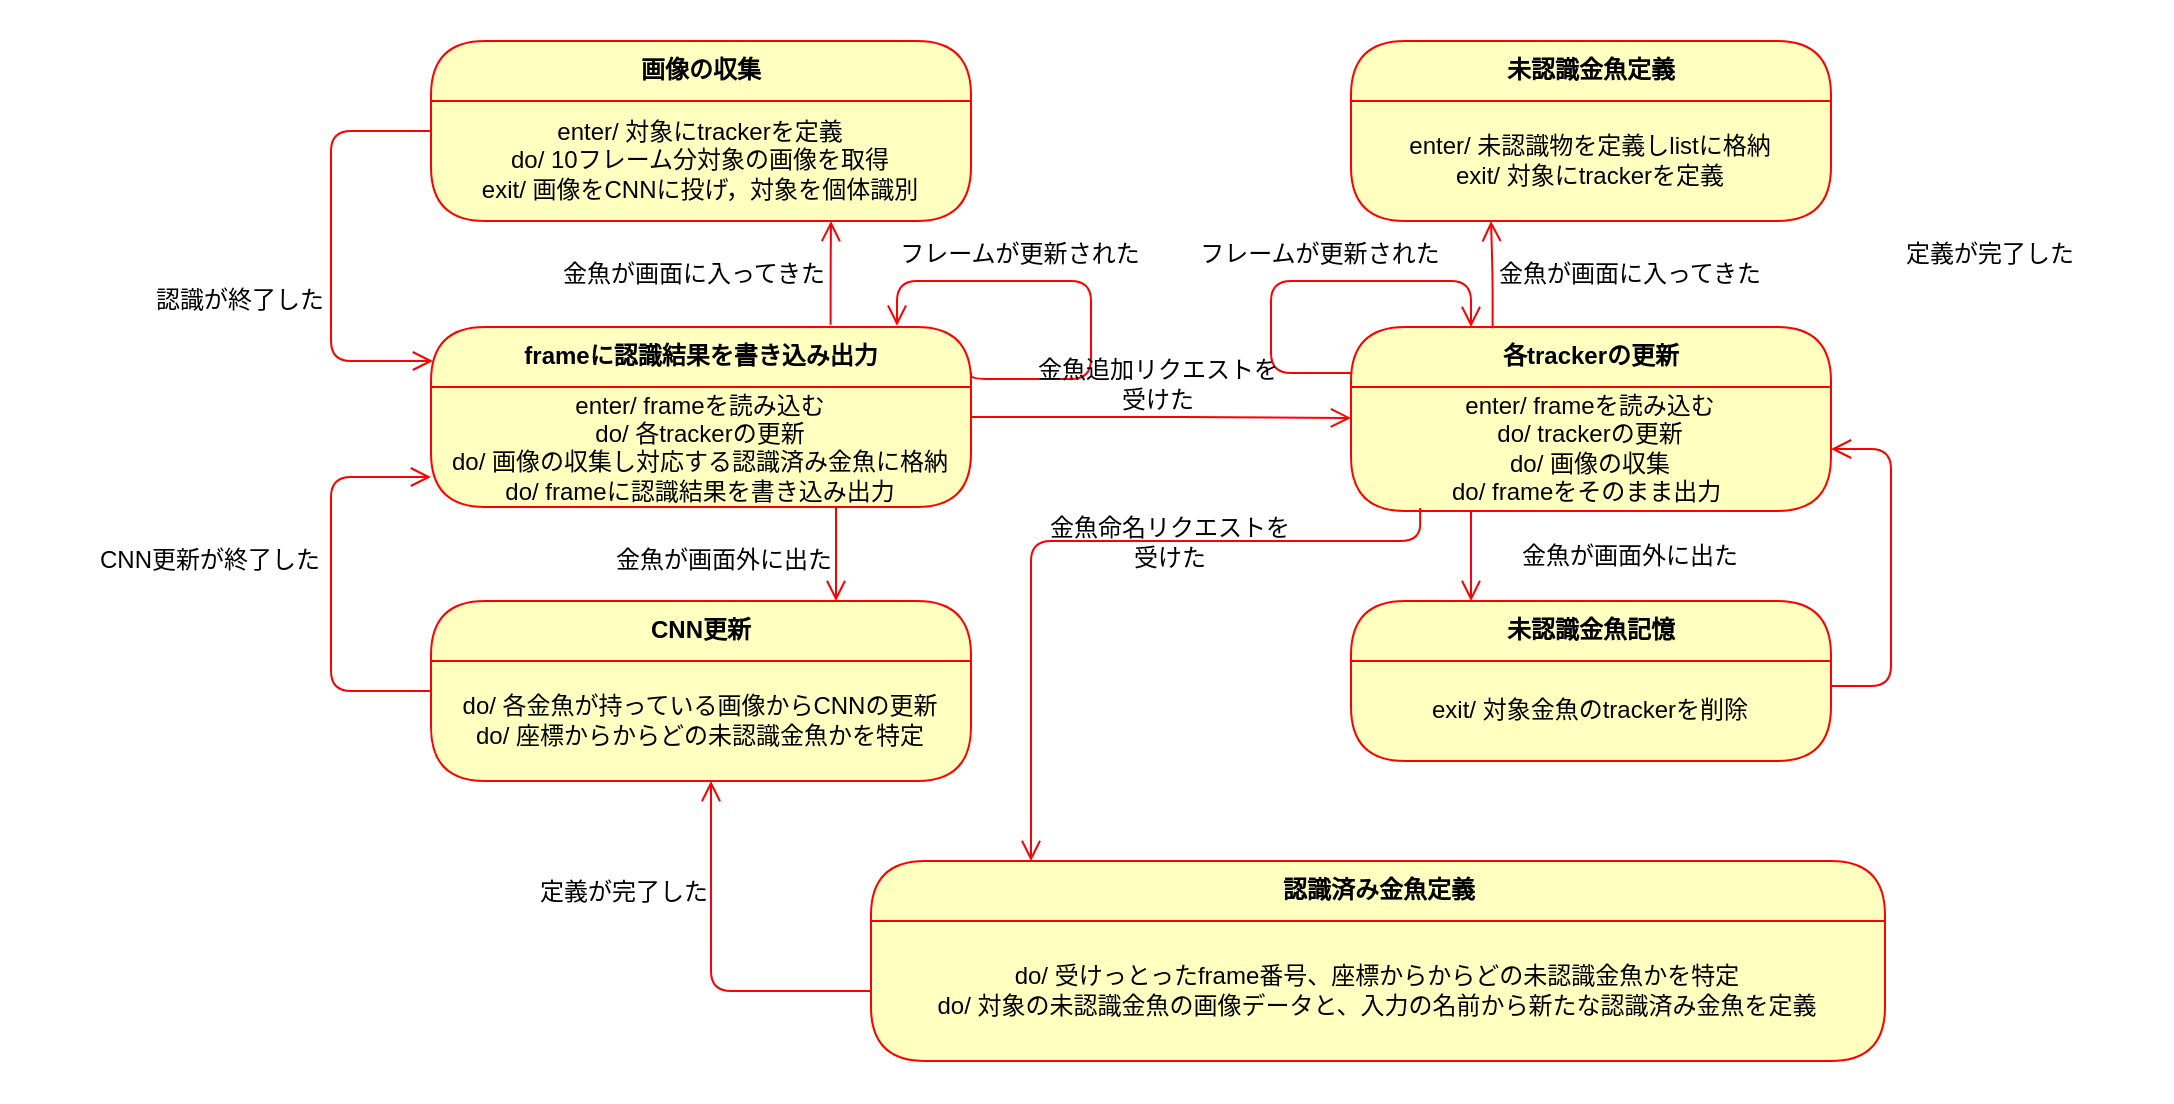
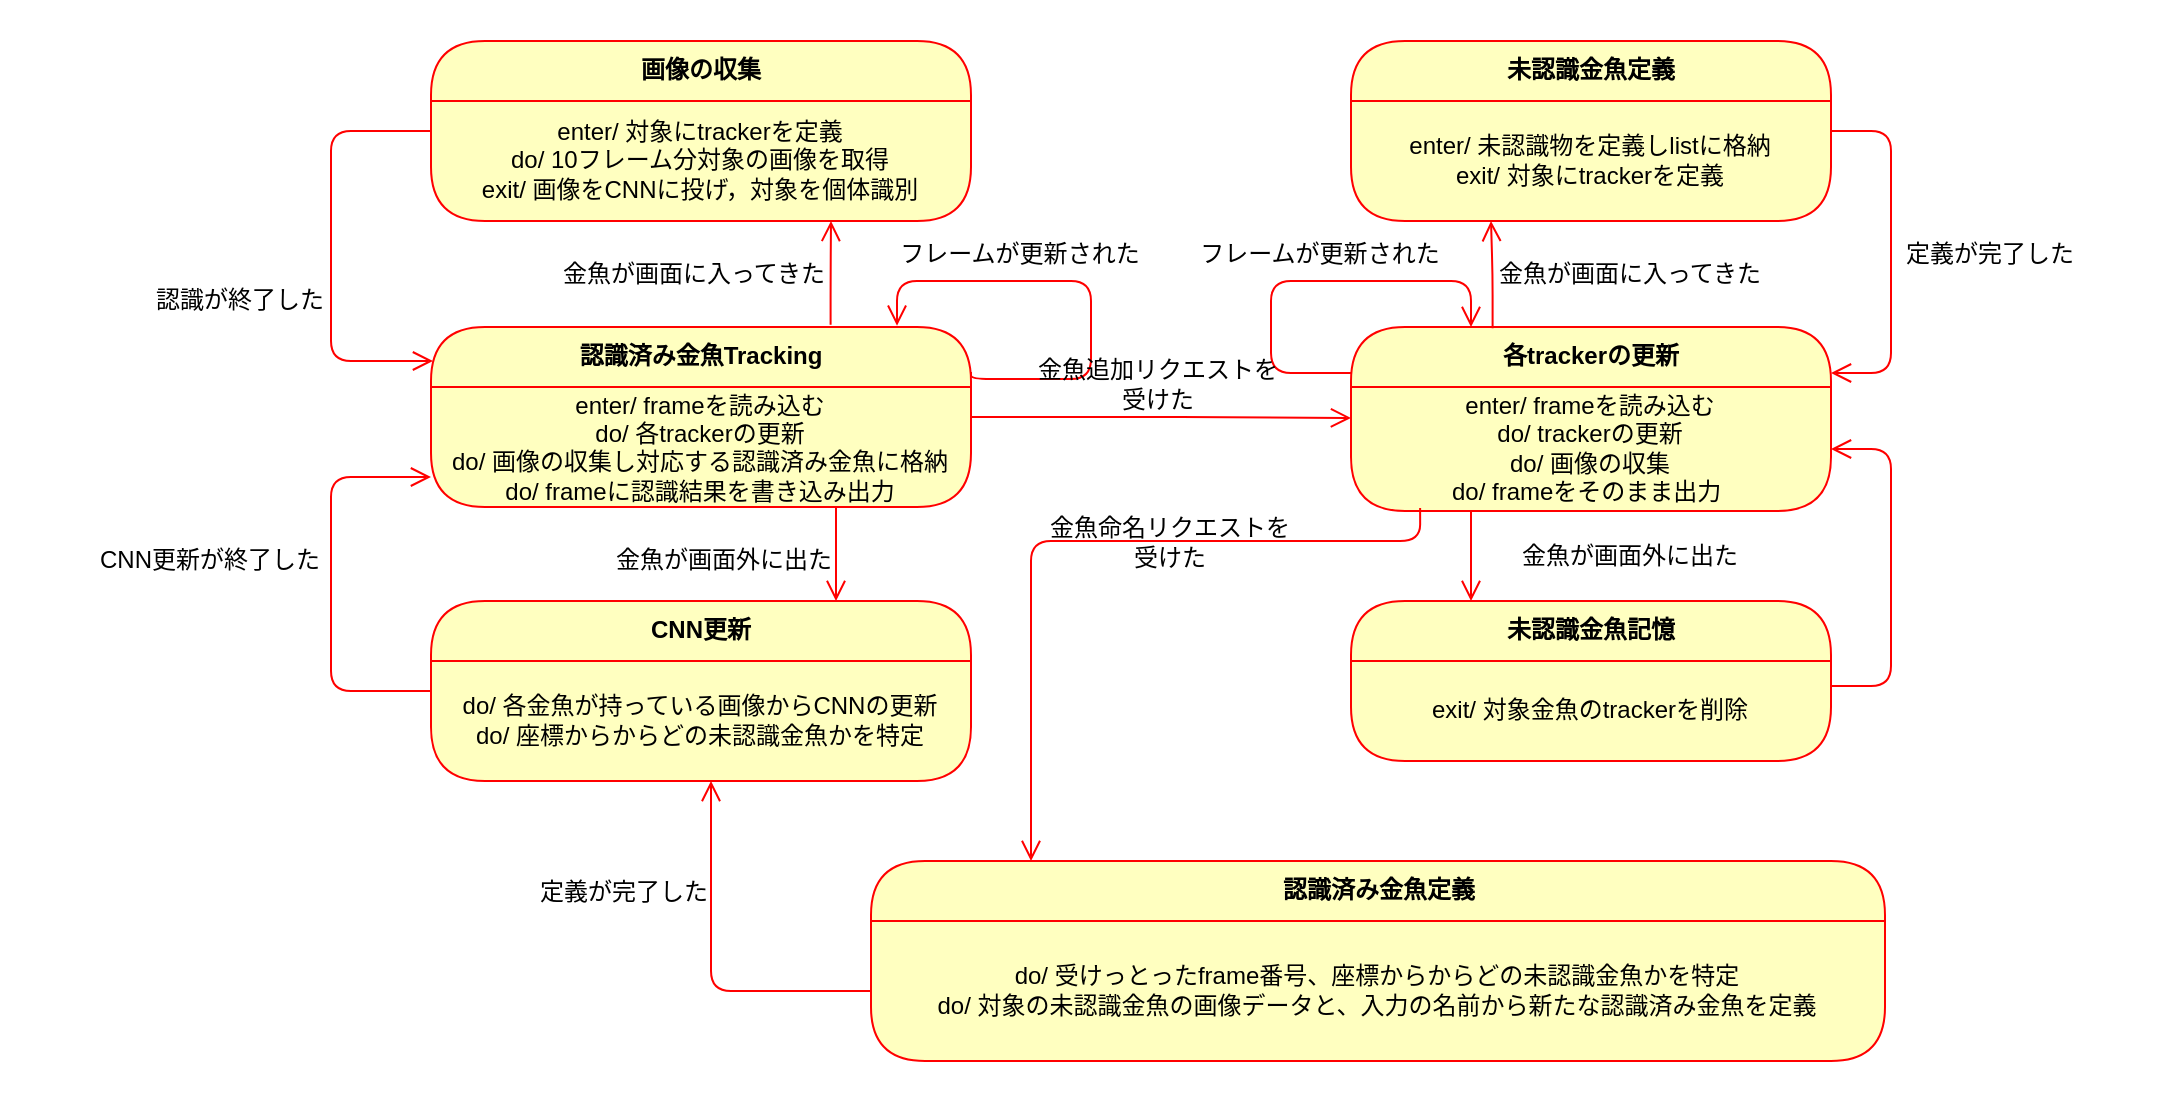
  <mxCell id="0" />
  <mxCell id="1" parent="0" />
- <mxCell id="2" value="frameに認識結果を書き込み出力" style="swimlane;html=1;fontStyle=1;align=center;verticalAlign=middle;childLayout=stackLayout;horizontal=1;startSize=30;horizontalStack=0;resizeParent=0;resizeLast=1;container=0;fontColor=#000000;collapsible=0;rounded=1;arcSize=30;strokeColor=#ff0000;fillColor=#ffffc0;swimlaneFillColor=#ffffc0;" parent="1" vertex="1"><mxGeometry x="215" y="163" width="270" height="90" as="geometry" /></mxCell>
+ <mxCell id="2" value="認識済み金魚Tracking" style="swimlane;html=1;fontStyle=1;align=center;verticalAlign=middle;childLayout=stackLayout;horizontal=1;startSize=30;horizontalStack=0;resizeParent=0;resizeLast=1;container=0;fontColor=#000000;collapsible=0;rounded=1;arcSize=30;strokeColor=#ff0000;fillColor=#ffffc0;swimlaneFillColor=#ffffc0;" parent="1" vertex="1"><mxGeometry x="215" y="163" width="270" height="90" as="geometry" /></mxCell>
  <mxCell id="3" value="enter/ frameを読み込む&lt;br&gt;do/ 各trackerの更新&lt;br&gt;do/ 画像の収集し対応する認識済み金魚に格納&lt;br&gt;do/ frameに認識結果を書き込み出力" style="text;html=1;strokeColor=none;fillColor=none;align=center;verticalAlign=middle;spacingLeft=4;spacingRight=4;whiteSpace=wrap;overflow=hidden;rotatable=0;fontColor=#000000;" parent="2" vertex="1"><mxGeometry y="30" width="270" height="60" as="geometry" /></mxCell>
  <mxCell id="4" value="enter/ frameを読み込む&lt;br&gt;do/ 各trackerの更新&lt;br&gt;do/ 画像の収集&lt;br&gt;do/frameに認識結果を書き込み出力" style="text;html=1;strokeColor=none;fillColor=none;align=center;verticalAlign=middle;spacingLeft=4;spacingRight=4;whiteSpace=wrap;overflow=hidden;rotatable=0;fontColor=#000000;" parent="2" vertex="1"><mxGeometry y="90" width="270" as="geometry" /></mxCell>
  <mxCell id="5" value="" style="edgeStyle=orthogonalEdgeStyle;html=1;verticalAlign=bottom;endArrow=open;endSize=8;strokeColor=#ff0000;entryX=0.75;entryY=0;entryDx=0;entryDy=0;exitX=0.75;exitY=1;exitDx=0;exitDy=0;" parent="1" source="3" edge="1" target="6"><mxGeometry relative="1" as="geometry"><mxPoint x="375" y="300" as="targetPoint" /></mxGeometry></mxCell>
  <mxCell id="6" value="CNN更新" style="swimlane;html=1;fontStyle=1;align=center;verticalAlign=middle;childLayout=stackLayout;horizontal=1;startSize=30;horizontalStack=0;resizeParent=0;resizeLast=1;container=0;fontColor=#000000;collapsible=0;rounded=1;arcSize=30;strokeColor=#ff0000;fillColor=#ffffc0;swimlaneFillColor=#ffffc0;" parent="1" vertex="1"><mxGeometry x="215" y="300" width="270" height="90" as="geometry" /></mxCell>
  <mxCell id="7" value="do/ 各金魚が持っている画像からCNNの更新&lt;br&gt;do/ 座標からからどの未認識金魚かを特定" style="text;html=1;strokeColor=none;fillColor=none;align=center;verticalAlign=middle;spacingLeft=4;spacingRight=4;whiteSpace=wrap;overflow=hidden;rotatable=0;fontColor=#000000;" parent="6" vertex="1"><mxGeometry y="30" width="270" height="60" as="geometry" /></mxCell>
  <mxCell id="8" value="" style="edgeStyle=orthogonalEdgeStyle;html=1;verticalAlign=bottom;endArrow=open;endSize=8;strokeColor=#ff0000;entryX=0;entryY=0.75;entryDx=0;entryDy=0;exitX=0;exitY=0.25;exitDx=0;exitDy=0;" parent="1" source="7" target="3" edge="1"><mxGeometry relative="1" as="geometry"><mxPoint x="375" y="450" as="targetPoint" /><Array as="points"><mxPoint x="165" y="345" /><mxPoint x="165" y="238" /></Array></mxGeometry></mxCell>
  <mxCell id="9" value="画像の収集" style="swimlane;html=1;fontStyle=1;align=center;verticalAlign=middle;childLayout=stackLayout;horizontal=1;startSize=30;horizontalStack=0;resizeParent=0;resizeLast=1;container=0;fontColor=#000000;collapsible=0;rounded=1;arcSize=30;strokeColor=#ff0000;fillColor=#ffffc0;swimlaneFillColor=#ffffc0;" parent="1" vertex="1"><mxGeometry x="215" y="20" width="270" height="90" as="geometry" /></mxCell>
  <mxCell id="10" value="enter/ 対象にtrackerを定義&lt;br&gt;do/ 10フレーム分対象の画像を取得&lt;br&gt;exit/ 画像をCNNに投げ，対象を個体識別" style="text;html=1;strokeColor=none;fillColor=none;align=center;verticalAlign=middle;spacingLeft=4;spacingRight=4;whiteSpace=wrap;overflow=hidden;rotatable=0;fontColor=#000000;" parent="9" vertex="1"><mxGeometry y="30" width="270" height="60" as="geometry" /></mxCell>
  <mxCell id="11" value="" style="edgeStyle=orthogonalEdgeStyle;html=1;verticalAlign=bottom;endArrow=open;endSize=8;strokeColor=#ff0000;exitX=0;exitY=0.25;exitDx=0;exitDy=0;" parent="1" source="10" edge="1"><mxGeometry relative="1" as="geometry"><mxPoint x="216" y="180" as="targetPoint" /><Array as="points"><mxPoint x="165" y="65" /><mxPoint x="165" y="180" /></Array></mxGeometry></mxCell>
  <mxCell id="12" value="各trackerの更新" style="swimlane;html=1;fontStyle=1;align=center;verticalAlign=middle;childLayout=stackLayout;horizontal=1;startSize=30;horizontalStack=0;resizeParent=0;resizeLast=1;container=0;fontColor=#000000;collapsible=0;rounded=1;arcSize=30;strokeColor=#ff0000;fillColor=#ffffc0;swimlaneFillColor=#ffffc0;" parent="1" vertex="1"><mxGeometry x="675" y="163" width="240" height="92" as="geometry" /></mxCell>
  <mxCell id="13" value="Subtitle" style="text;html=1;strokeColor=none;fillColor=none;align=center;verticalAlign=middle;spacingLeft=4;spacingRight=4;whiteSpace=wrap;overflow=hidden;rotatable=0;fontColor=#000000;" parent="12" vertex="1"><mxGeometry y="30" width="240" as="geometry" /></mxCell>
  <mxCell id="14" value="enter/ frameを読み込む&lt;br&gt;do/ trackerの更新&lt;br&gt;do/ 画像の収集&lt;br&gt;do/ frameをそのまま出力&amp;nbsp;" style="text;html=1;strokeColor=none;fillColor=none;align=center;verticalAlign=middle;spacingLeft=4;spacingRight=4;whiteSpace=wrap;overflow=hidden;rotatable=0;fontColor=#000000;" parent="12" vertex="1"><mxGeometry y="30" width="240" height="62" as="geometry" /></mxCell>
  <mxCell id="15" value="" style="edgeStyle=orthogonalEdgeStyle;html=1;verticalAlign=bottom;endArrow=open;endSize=8;strokeColor=#ff0000;exitX=0.74;exitY=-0.013;exitDx=0;exitDy=0;exitPerimeter=0;" parent="1" source="2" edge="1"><mxGeometry relative="1" as="geometry"><mxPoint x="415" y="110" as="targetPoint" /><mxPoint x="405" y="163" as="sourcePoint" /><Array as="points"><mxPoint x="415" y="137" /><mxPoint x="415" y="137" /></Array></mxGeometry></mxCell>
  <mxCell id="16" value="" style="edgeStyle=orthogonalEdgeStyle;html=1;verticalAlign=bottom;endArrow=open;endSize=8;strokeColor=#ff0000;entryX=0.863;entryY=-0.007;entryDx=0;entryDy=0;exitX=1;exitY=0.25;exitDx=0;exitDy=0;entryPerimeter=0;" parent="1" source="2" target="2" edge="1"><mxGeometry relative="1" as="geometry"><mxPoint x="579.931" y="89.569" as="targetPoint" /><mxPoint x="524.759" y="189.569" as="sourcePoint" /><Array as="points"><mxPoint x="485" y="189" /><mxPoint x="545" y="189" /><mxPoint x="545" y="140" /><mxPoint x="448" y="140" /></Array></mxGeometry></mxCell>
  <mxCell id="17" value="未認識金魚記憶" style="swimlane;html=1;fontStyle=1;align=center;verticalAlign=middle;childLayout=stackLayout;horizontal=1;startSize=30;horizontalStack=0;resizeParent=0;resizeLast=1;container=0;fontColor=#000000;collapsible=0;rounded=1;arcSize=30;strokeColor=#ff0000;fillColor=#ffffc0;swimlaneFillColor=#ffffc0;" parent="1" vertex="1"><mxGeometry x="675" y="300" width="240" height="80" as="geometry" /></mxCell>
  <mxCell id="18" value="Subtitle" style="text;html=1;strokeColor=none;fillColor=none;align=center;verticalAlign=middle;spacingLeft=4;spacingRight=4;whiteSpace=wrap;overflow=hidden;rotatable=0;fontColor=#000000;" parent="17" vertex="1"><mxGeometry y="30" width="240" as="geometry" /></mxCell>
  <mxCell id="19" value="exit/ 対象金魚のtrackerを削除" style="text;html=1;strokeColor=none;fillColor=none;align=center;verticalAlign=middle;spacingLeft=4;spacingRight=4;whiteSpace=wrap;overflow=hidden;rotatable=0;fontColor=#000000;" parent="17" vertex="1"><mxGeometry y="30" width="240" height="50" as="geometry" /></mxCell>
  <mxCell id="20" value="未認識金魚定義" style="swimlane;html=1;fontStyle=1;align=center;verticalAlign=middle;childLayout=stackLayout;horizontal=1;startSize=30;horizontalStack=0;resizeParent=0;resizeLast=1;container=0;fontColor=#000000;collapsible=0;rounded=1;arcSize=30;strokeColor=#ff0000;fillColor=#ffffc0;swimlaneFillColor=#ffffc0;" parent="1" vertex="1"><mxGeometry x="675" y="20" width="240" height="90" as="geometry" /></mxCell>
  <mxCell id="21" value="Subtitle" style="text;html=1;strokeColor=none;fillColor=none;align=center;verticalAlign=middle;spacingLeft=4;spacingRight=4;whiteSpace=wrap;overflow=hidden;rotatable=0;fontColor=#000000;" parent="20" vertex="1"><mxGeometry y="30" width="240" as="geometry" /></mxCell>
  <mxCell id="22" value="enter/ 未認識物を定義しlistに格納&lt;br&gt;exit/ 対象にtrackerを定義" style="text;html=1;strokeColor=none;fillColor=none;align=center;verticalAlign=middle;spacingLeft=4;spacingRight=4;whiteSpace=wrap;overflow=hidden;rotatable=0;fontColor=#000000;" parent="20" vertex="1"><mxGeometry y="30" width="240" height="60" as="geometry" /></mxCell>
  <mxCell id="23" value="" style="edgeStyle=orthogonalEdgeStyle;html=1;verticalAlign=bottom;endArrow=open;endSize=8;strokeColor=#ff0000;entryX=1;entryY=0.5;entryDx=0;entryDy=0;exitX=1;exitY=0.25;exitDx=0;exitDy=0;" parent="1" source="19" target="14" edge="1"><mxGeometry relative="1" as="geometry"><mxPoint x="646.471" y="278.235" as="targetPoint" /><mxPoint x="646.471" y="238" as="sourcePoint" /><Array as="points"><mxPoint x="945" y="342" /><mxPoint x="945" y="224" /></Array></mxGeometry></mxCell>
  <mxCell id="24" value="" style="edgeStyle=orthogonalEdgeStyle;html=1;verticalAlign=bottom;endArrow=open;endSize=8;strokeColor=#ff0000;exitX=0.295;exitY=0.007;exitDx=0;exitDy=0;exitPerimeter=0;" parent="1" source="12" edge="1"><mxGeometry relative="1" as="geometry"><mxPoint x="745" y="110" as="targetPoint" /><mxPoint x="320.588" y="147.647" as="sourcePoint" /><Array as="points"><mxPoint x="746" y="137" /><mxPoint x="745" y="137" /></Array></mxGeometry></mxCell>
+ <mxCell id="25" value="" style="edgeStyle=orthogonalEdgeStyle;html=1;verticalAlign=bottom;endArrow=open;endSize=8;strokeColor=#ff0000;entryX=1;entryY=0.25;entryDx=0;entryDy=0;exitX=1;exitY=0.25;exitDx=0;exitDy=0;" parent="1" source="22" target="12" edge="1"><mxGeometry relative="1" as="geometry"><mxPoint x="765.971" y="148.235" as="targetPoint" /><mxPoint x="765.971" y="108" as="sourcePoint" /><Array as="points"><mxPoint x="945" y="65" /><mxPoint x="945" y="186" /></Array></mxGeometry></mxCell>
  <mxCell id="26" value="" style="edgeStyle=orthogonalEdgeStyle;html=1;verticalAlign=bottom;endArrow=open;endSize=8;strokeColor=#ff0000;entryX=0;entryY=0.25;entryDx=0;entryDy=0;exitX=1;exitY=0.25;exitDx=0;exitDy=0;" parent="1" source="3" target="14" edge="1"><mxGeometry relative="1" as="geometry"><mxPoint x="756.059" y="278.471" as="targetPoint" /><mxPoint x="756.059" y="238" as="sourcePoint" /><Array as="points"><mxPoint x="580" y="208" /></Array></mxGeometry></mxCell>
  <mxCell id="27" value="認識済み金魚定義" style="swimlane;html=1;fontStyle=1;align=center;verticalAlign=middle;childLayout=stackLayout;horizontal=1;startSize=30;horizontalStack=0;resizeParent=0;resizeLast=1;container=0;fontColor=#000000;collapsible=0;rounded=1;arcSize=30;strokeColor=#ff0000;fillColor=#ffffc0;swimlaneFillColor=#ffffc0;" parent="1" vertex="1"><mxGeometry x="435" y="430" width="507" height="100" as="geometry" /></mxCell>
  <mxCell id="28" value="do/ 受けっとったframe番号、座標からからどの未認識金魚かを特定&lt;br&gt;do/ 対象の未認識金魚の画像データと、入力の名前から新たな認識済み金魚を定義" style="text;html=1;strokeColor=none;fillColor=none;align=center;verticalAlign=middle;spacingLeft=4;spacingRight=4;whiteSpace=wrap;overflow=hidden;rotatable=0;fontColor=#000000;" parent="27" vertex="1"><mxGeometry y="30" width="507" height="70" as="geometry" /></mxCell>
  <mxCell id="29" value="" style="edgeStyle=orthogonalEdgeStyle;html=1;verticalAlign=bottom;endArrow=open;endSize=8;strokeColor=#ff0000;exitX=0.144;exitY=0.976;exitDx=0;exitDy=0;exitPerimeter=0;" parent="1" source="14" target="27" edge="1"><mxGeometry relative="1" as="geometry"><mxPoint x="548" y="530" as="targetPoint" /><mxPoint x="709" y="260" as="sourcePoint" /><Array as="points"><mxPoint x="710" y="270" /><mxPoint x="515" y="270" /></Array></mxGeometry></mxCell>
  <mxCell id="30" value="" style="edgeStyle=orthogonalEdgeStyle;html=1;verticalAlign=bottom;endArrow=open;endSize=8;strokeColor=#ff0000;exitX=0;exitY=0.5;exitDx=0;exitDy=0;" parent="1" source="28" edge="1"><mxGeometry relative="1" as="geometry"><mxPoint x="355" y="390" as="targetPoint" /><mxPoint x="730.882" y="216.647" as="sourcePoint" /><Array as="points"><mxPoint x="355" y="495" /></Array></mxGeometry></mxCell>
  <mxCell id="31" value="フレームが更新された" style="text;html=1;strokeColor=none;fillColor=none;align=center;verticalAlign=middle;whiteSpace=wrap;rounded=0;" vertex="1" parent="1"><mxGeometry x="445" y="117" width="130" height="20" as="geometry" /></mxCell>
  <mxCell id="32" value="フレームが更新された" style="text;html=1;strokeColor=none;fillColor=none;align=center;verticalAlign=middle;whiteSpace=wrap;rounded=0;" vertex="1" parent="1"><mxGeometry x="595" y="117" width="130" height="20" as="geometry" /></mxCell>
  <mxCell id="33" value="金魚命名リクエストを受けた" style="text;html=1;strokeColor=none;fillColor=none;align=center;verticalAlign=middle;whiteSpace=wrap;rounded=0;" vertex="1" parent="1"><mxGeometry x="520" y="255" width="130" height="32" as="geometry" /></mxCell>
  <mxCell id="34" value="金魚が画面に入ってきた" style="text;html=1;strokeColor=none;fillColor=none;align=center;verticalAlign=middle;whiteSpace=wrap;rounded=0;" vertex="1" parent="1"><mxGeometry x="262" y="127" width="170" height="20" as="geometry" /></mxCell>
  <mxCell id="35" value="金魚が画面外に出た" style="text;html=1;strokeColor=none;fillColor=none;align=center;verticalAlign=middle;whiteSpace=wrap;rounded=0;" vertex="1" parent="1"><mxGeometry x="267" y="270" width="190" height="20" as="geometry" /></mxCell>
  <mxCell id="36" value="認識が終了した" style="text;html=1;strokeColor=none;fillColor=none;align=center;verticalAlign=middle;whiteSpace=wrap;rounded=0;" vertex="1" parent="1"><mxGeometry x="35" y="140" width="170" height="20" as="geometry" /></mxCell>
  <mxCell id="37" value="CNN更新が終了した" style="text;html=1;strokeColor=none;fillColor=none;align=center;verticalAlign=middle;whiteSpace=wrap;rounded=0;" vertex="1" parent="1"><mxGeometry x="20" y="270" width="170" height="20" as="geometry" /></mxCell>
  <mxCell id="38" value="" style="edgeStyle=orthogonalEdgeStyle;html=1;verticalAlign=bottom;endArrow=open;endSize=8;strokeColor=#ff0000;exitX=0;exitY=0.25;exitDx=0;exitDy=0;entryX=0.25;entryY=0;entryDx=0;entryDy=0;" edge="1" parent="1" source="12" target="12"><mxGeometry relative="1" as="geometry"><mxPoint x="685" y="120" as="targetPoint" /><mxPoint x="805" y="172.833" as="sourcePoint" /><Array as="points"><mxPoint x="635" y="186" /><mxPoint x="635" y="140" /><mxPoint x="735" y="140" /></Array></mxGeometry></mxCell>
  <mxCell id="39" value="" style="edgeStyle=orthogonalEdgeStyle;html=1;verticalAlign=bottom;endArrow=open;endSize=8;strokeColor=#ff0000;entryX=0.25;entryY=0;entryDx=0;entryDy=0;exitX=0.25;exitY=1;exitDx=0;exitDy=0;" edge="1" parent="1" source="14" target="17"><mxGeometry relative="1" as="geometry"><mxPoint x="427.414" y="309.724" as="targetPoint" /><mxPoint x="427.414" y="262.828" as="sourcePoint" /></mxGeometry></mxCell>
  <mxCell id="40" value="金魚追加リクエストを受けた" style="text;html=1;strokeColor=none;fillColor=none;align=center;verticalAlign=middle;whiteSpace=wrap;rounded=0;" vertex="1" parent="1"><mxGeometry x="514" y="176" width="130" height="32" as="geometry" /></mxCell>
  <mxCell id="41" value="定義が完了した" style="text;html=1;strokeColor=none;fillColor=none;align=center;verticalAlign=middle;whiteSpace=wrap;rounded=0;" vertex="1" parent="1"><mxGeometry x="247" y="430" width="130" height="32" as="geometry" /></mxCell>
  <mxCell id="42" value="金魚が画面に入ってきた" style="text;html=1;strokeColor=none;fillColor=none;align=center;verticalAlign=middle;whiteSpace=wrap;rounded=0;" vertex="1" parent="1"><mxGeometry x="745" y="127" width="140" height="20" as="geometry" /></mxCell>
  <mxCell id="43" value="金魚が画面外に出た" style="text;html=1;strokeColor=none;fillColor=none;align=center;verticalAlign=middle;whiteSpace=wrap;rounded=0;" vertex="1" parent="1"><mxGeometry x="735" y="268" width="160" height="20" as="geometry" /></mxCell>
  <mxCell id="44" value="定義が完了した" style="text;html=1;strokeColor=none;fillColor=none;align=center;verticalAlign=middle;whiteSpace=wrap;rounded=0;" vertex="1" parent="1"><mxGeometry x="925" y="117" width="140" height="20" as="geometry" /></mxCell>
